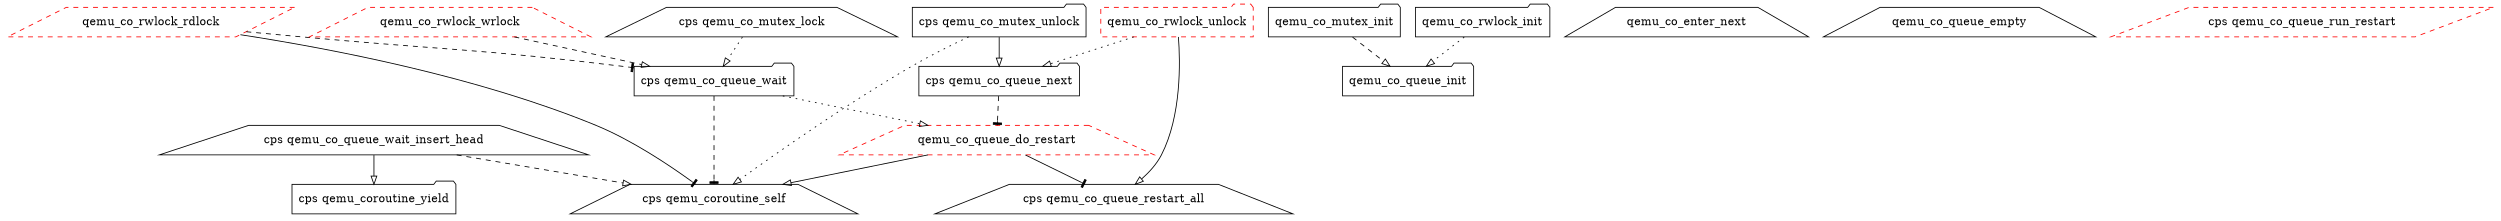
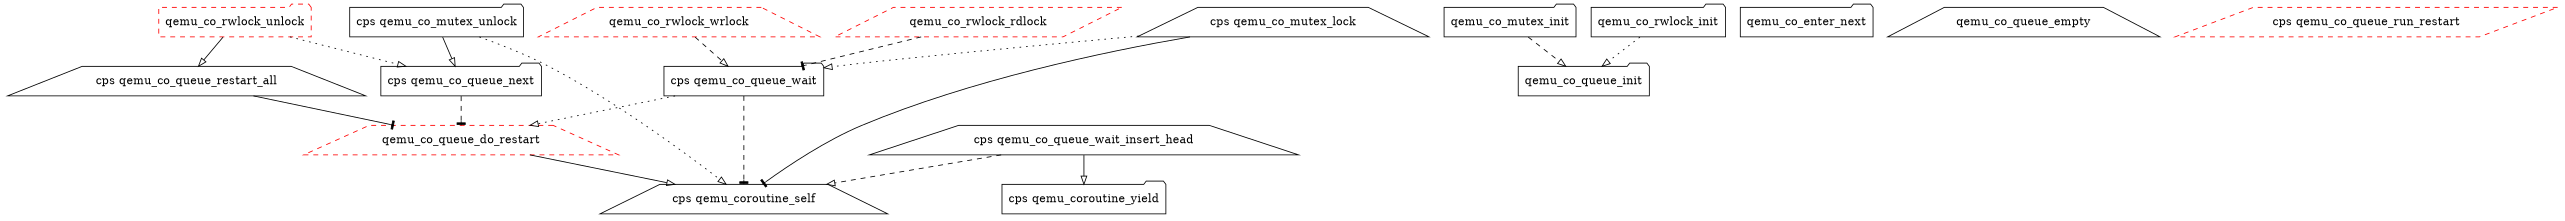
  digraph {
    node [color="#000000" shape=trapezium style=solid]
    edge [arrowhead=onormal style=solid]
    qemu_co_queue_do_restart [color="#FF0000" style=dashed]
    "cps qemu_coroutine_self"
    "cps qemu_coroutine_yield" [shape=folder]
    qemu_co_queue_init [shape=folder]
    "cps qemu_co_queue_wait" [shape=folder]
    "cps qemu_co_queue_wait_insert_head"
    "cps qemu_co_queue_next" [shape=folder]
    "cps qemu_co_queue_restart_all"
-   qemu_co_enter_next
+   qemu_co_enter_next [shape=folder]
    qemu_co_queue_empty
    qemu_co_mutex_init [shape=folder]
    "cps qemu_co_mutex_lock"
    "cps qemu_co_mutex_unlock" [shape=folder]
    qemu_co_rwlock_init [shape=folder]
    qemu_co_rwlock_rdlock [color="#FF0000" shape=parallelogram style=dashed]
    qemu_co_rwlock_wrlock [color="#FF0000" style=dashed]
    qemu_co_rwlock_unlock [color="#FF0000" shape=folder style=dashed]
    "cps qemu_co_queue_run_restart" [color="#FF0000" shape=parallelogram style=dashed]
    qemu_co_queue_do_restart -> "cps qemu_coroutine_self"
    "cps qemu_co_queue_wait" -> qemu_co_queue_do_restart [style=dotted]
    "cps qemu_co_queue_wait" -> "cps qemu_coroutine_self" [arrowhead=tee style=dashed]
    "cps qemu_co_queue_wait_insert_head" -> "cps qemu_coroutine_self" [style=dashed]
    "cps qemu_co_queue_wait_insert_head" -> "cps qemu_coroutine_yield"
    "cps qemu_co_queue_next" -> qemu_co_queue_do_restart [arrowhead=tee style=dashed]
-   qemu_co_queue_do_restart -> "cps qemu_co_queue_restart_all" [arrowhead=tee]
+   "cps qemu_co_queue_restart_all" -> qemu_co_queue_do_restart [arrowhead=tee]
    qemu_co_mutex_init -> qemu_co_queue_init [style=dashed]
-   qemu_co_rwlock_rdlock -> "cps qemu_coroutine_self" [arrowhead=tee]
+   "cps qemu_co_mutex_lock" -> "cps qemu_coroutine_self" [arrowhead=tee]
    "cps qemu_co_mutex_lock" -> "cps qemu_co_queue_wait" [style=dotted]
    "cps qemu_co_mutex_unlock" -> "cps qemu_coroutine_self" [style=dotted]
    "cps qemu_co_mutex_unlock" -> "cps qemu_co_queue_next"
    qemu_co_rwlock_init -> qemu_co_queue_init [style=dotted]
    qemu_co_rwlock_rdlock -> "cps qemu_co_queue_wait" [arrowhead=tee style=dashed]
    qemu_co_rwlock_wrlock -> "cps qemu_co_queue_wait" [style=dashed]
    qemu_co_rwlock_unlock -> "cps qemu_co_queue_next" [style=dotted]
    qemu_co_rwlock_unlock -> "cps qemu_co_queue_restart_all"
  }
